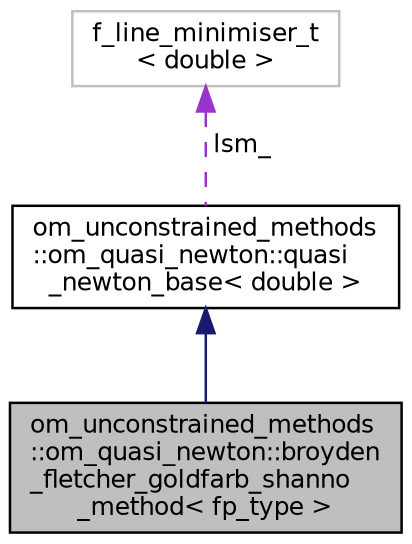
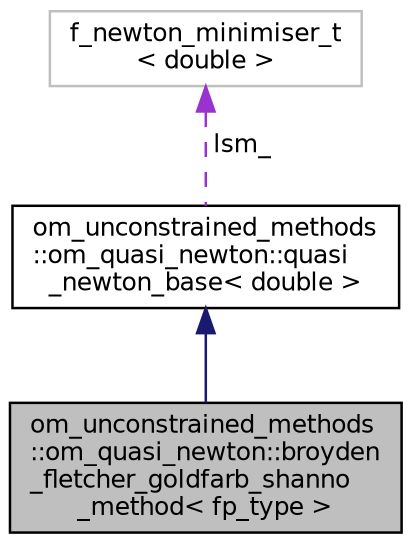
  digraph {
    node [color=black fillcolor=white fontname=Helvetica fontsize=10 shape=record style=filled]
    edge [dir=back fontname=Helvetica fontsize=10 labelfontname=Helvetica labelfontsize=10]
    n1 [fillcolor=grey75 fontcolor=black height=0.2 label="om_unconstrained_methods\l::om_quasi_newton::broyden\l_fletcher_goldfarb_shanno\l_method\< fp_type \>" width=0.4]
    n2 [height=0.2 label="om_unconstrained_methods\l::om_quasi_newton::quasi\l_newton_base\< double \>" width=0.4]
-   n3 [color=grey75 height=0.2 label="f_line_minimiser_t\l\< double \>" width=0.4]
+   n3 [color=grey75 height=0.2 label="f_newton_minimiser_t\l\< double \>" width=0.4]
    n2 -> n1 [color=midnightblue style=solid]
    n3 -> n2 [color=darkorchid3 label=" lsm_" style=dashed]
  }
